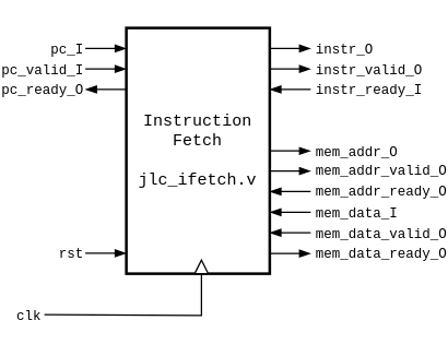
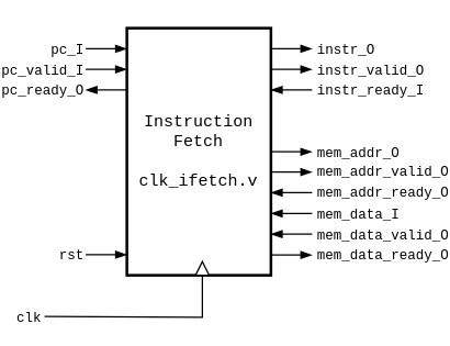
  <mxCell id="0" />
  <mxCell id="1" parent="0" />
- <mxCell id="2" value="Instruction Fetch&lt;div&gt;&lt;br&gt;&lt;div&gt;jlc_ifetch.v&lt;/div&gt;&lt;/div&gt;" style="rounded=0;whiteSpace=wrap;html=1;fontFamily=Courier New;strokeWidth=2;fillStyle=solid;" vertex="1" parent="1"><mxGeometry x="80" y="20" width="105" height="180" as="geometry" /></mxCell>
+ <mxCell id="2" value="Instruction Fetch&lt;div&gt;&lt;br&gt;&lt;div&gt;clk_ifetch.v&lt;/div&gt;&lt;/div&gt;" style="rounded=0;whiteSpace=wrap;html=1;fontFamily=Courier New;strokeWidth=2;fillStyle=solid;" vertex="1" parent="1"><mxGeometry x="80" y="20" width="105" height="180" as="geometry" /></mxCell>
  <mxCell id="3" value="" style="endArrow=none;html=1;rounded=0;endFill=1;entryX=0;entryY=0.5;entryDx=0;entryDy=0;edgeStyle=orthogonalEdgeStyle;startFill=0;" edge="1" parent="1" target="19"><mxGeometry width="50" height="50" relative="1" as="geometry"><mxPoint x="20" y="230" as="sourcePoint" /><mxPoint x="75" y="230" as="targetPoint" /></mxGeometry></mxCell>
  <mxCell id="4" value="clk" style="edgeLabel;html=1;align=right;verticalAlign=middle;resizable=0;points=[];labelPosition=left;verticalLabelPosition=middle;fontFamily=Courier New;spacingRight=2;fontSize=10;" vertex="1" connectable="0" parent="3"><mxGeometry x="-0.574" y="1" relative="1" as="geometry"><mxPoint x="-31" y="1" as="offset" /></mxGeometry></mxCell>
  <mxCell id="5" value="" style="endArrow=blockThin;html=1;rounded=0;endFill=1;" edge="1" parent="1"><mxGeometry width="50" height="50" relative="1" as="geometry"><mxPoint x="50" y="185" as="sourcePoint" /><mxPoint x="80" y="185" as="targetPoint" /></mxGeometry></mxCell>
  <mxCell id="6" value="rst" style="edgeLabel;html=1;align=right;verticalAlign=middle;resizable=0;points=[];labelPosition=left;verticalLabelPosition=middle;fontFamily=Courier New;spacingRight=2;fontSize=10;" vertex="1" connectable="0" parent="5"><mxGeometry x="-0.574" y="1" relative="1" as="geometry"><mxPoint x="-5" y="1" as="offset" /></mxGeometry></mxCell>
  <mxCell id="7" value="" style="endArrow=blockThin;html=1;rounded=0;endFill=1;" edge="1" parent="1"><mxGeometry width="50" height="50" relative="1" as="geometry"><mxPoint x="50" y="35" as="sourcePoint" /><mxPoint x="80" y="35" as="targetPoint" /></mxGeometry></mxCell>
  <mxCell id="8" value="&lt;div&gt;pc_I&lt;/div&gt;" style="edgeLabel;html=1;align=right;verticalAlign=middle;resizable=0;points=[];labelPosition=left;verticalLabelPosition=middle;fontFamily=Courier New;spacingRight=2;fontSize=10;" vertex="1" connectable="0" parent="7"><mxGeometry x="-0.574" y="1" relative="1" as="geometry"><mxPoint x="-5" y="1" as="offset" /></mxGeometry></mxCell>
  <mxCell id="9" value="" style="endArrow=none;html=1;rounded=0;endFill=1;startFill=1;startArrow=blockThin;" edge="1" parent="1"><mxGeometry width="50" height="50" relative="1" as="geometry"><mxPoint x="50" y="65" as="sourcePoint" /><mxPoint x="80" y="65" as="targetPoint" /></mxGeometry></mxCell>
  <mxCell id="10" value="&lt;div&gt;pc_ready_O&lt;/div&gt;" style="edgeLabel;html=1;align=right;verticalAlign=middle;resizable=0;points=[];labelPosition=left;verticalLabelPosition=middle;fontFamily=Courier New;spacingRight=2;fontSize=10;" vertex="1" connectable="0" parent="9"><mxGeometry x="-0.574" y="1" relative="1" as="geometry"><mxPoint x="-5" y="1" as="offset" /></mxGeometry></mxCell>
  <mxCell id="11" value="" style="endArrow=blockThin;html=1;rounded=0;endFill=1;" edge="1" parent="1"><mxGeometry width="50" height="50" relative="1" as="geometry"><mxPoint x="185" y="50" as="sourcePoint" /><mxPoint x="215" y="50" as="targetPoint" /></mxGeometry></mxCell>
  <mxCell id="12" value="&lt;div&gt;instr_valid_O&lt;/div&gt;" style="edgeLabel;html=1;align=left;verticalAlign=middle;resizable=0;points=[];labelPosition=right;verticalLabelPosition=middle;fontFamily=Courier New;spacingRight=2;fontSize=10;spacingLeft=2;" vertex="1" connectable="0" parent="11"><mxGeometry x="-0.574" y="1" relative="1" as="geometry"><mxPoint x="24" y="1" as="offset" /></mxGeometry></mxCell>
  <mxCell id="13" value="" style="endArrow=blockThin;html=1;rounded=0;endFill=1;" edge="1" parent="1"><mxGeometry width="50" height="50" relative="1" as="geometry"><mxPoint x="185" y="35" as="sourcePoint" /><mxPoint x="215" y="35" as="targetPoint" /></mxGeometry></mxCell>
  <mxCell id="14" value="&lt;div&gt;instr_O&lt;/div&gt;" style="edgeLabel;html=1;align=left;verticalAlign=middle;resizable=0;points=[];labelPosition=right;verticalLabelPosition=middle;fontFamily=Courier New;spacingRight=2;fontSize=10;spacingLeft=2;" vertex="1" connectable="0" parent="13"><mxGeometry x="-0.574" y="1" relative="1" as="geometry"><mxPoint x="24" y="1" as="offset" /></mxGeometry></mxCell>
  <mxCell id="15" value="" style="endArrow=blockThin;html=1;rounded=0;endFill=1;" edge="1" parent="1"><mxGeometry width="50" height="50" relative="1" as="geometry"><mxPoint x="185" y="124.8" as="sourcePoint" /><mxPoint x="215" y="124.8" as="targetPoint" /></mxGeometry></mxCell>
  <mxCell id="16" value="&lt;div&gt;mem_addr_valid_O&lt;/div&gt;" style="edgeLabel;html=1;align=left;verticalAlign=middle;resizable=0;points=[];labelPosition=right;verticalLabelPosition=middle;fontFamily=Courier New;spacingRight=2;fontSize=10;spacingLeft=2;" vertex="1" connectable="0" parent="15"><mxGeometry x="-0.574" y="1" relative="1" as="geometry"><mxPoint x="24" y="1" as="offset" /></mxGeometry></mxCell>
  <mxCell id="17" value="" style="endArrow=blockThin;html=1;rounded=0;endFill=1;" edge="1" parent="1"><mxGeometry width="50" height="50" relative="1" as="geometry"><mxPoint x="185" y="110" as="sourcePoint" /><mxPoint x="215" y="110.09" as="targetPoint" /></mxGeometry></mxCell>
  <mxCell id="18" value="&lt;div&gt;mem_addr_O&lt;/div&gt;" style="edgeLabel;html=1;align=left;verticalAlign=middle;resizable=0;points=[];labelPosition=right;verticalLabelPosition=middle;fontFamily=Courier New;spacingRight=2;fontSize=10;spacingLeft=2;" vertex="1" connectable="0" parent="17"><mxGeometry x="-0.574" y="1" relative="1" as="geometry"><mxPoint x="24" y="1" as="offset" /></mxGeometry></mxCell>
  <mxCell id="19" value="" style="triangle;whiteSpace=wrap;html=1;rotation=-90;" vertex="1" parent="1"><mxGeometry x="130" y="190" width="10" height="10" as="geometry" /></mxCell>
  <mxCell id="20" value="" style="endArrow=none;html=1;rounded=0;endFill=1;startArrow=blockThin;startFill=1;" edge="1" parent="1"><mxGeometry width="50" height="50" relative="1" as="geometry"><mxPoint x="185" y="139.8" as="sourcePoint" /><mxPoint x="215" y="139.8" as="targetPoint" /></mxGeometry></mxCell>
  <mxCell id="21" value="&lt;div&gt;mem_addr_ready_O&lt;/div&gt;" style="edgeLabel;html=1;align=left;verticalAlign=middle;resizable=0;points=[];labelPosition=right;verticalLabelPosition=middle;fontFamily=Courier New;spacingRight=2;fontSize=10;spacingLeft=2;" vertex="1" connectable="0" parent="20"><mxGeometry x="-0.574" y="1" relative="1" as="geometry"><mxPoint x="24" y="1" as="offset" /></mxGeometry></mxCell>
  <mxCell id="22" value="" style="endArrow=blockThin;html=1;rounded=0;endFill=1;" edge="1" parent="1"><mxGeometry width="50" height="50" relative="1" as="geometry"><mxPoint x="185" y="185.2" as="sourcePoint" /><mxPoint x="215" y="185.2" as="targetPoint" /></mxGeometry></mxCell>
  <mxCell id="23" value="&lt;div&gt;mem_data_ready_O&lt;/div&gt;" style="edgeLabel;html=1;align=left;verticalAlign=middle;resizable=0;points=[];labelPosition=right;verticalLabelPosition=middle;fontFamily=Courier New;spacingRight=2;fontSize=10;spacingLeft=2;" vertex="1" connectable="0" parent="22"><mxGeometry x="-0.574" y="1" relative="1" as="geometry"><mxPoint x="24" y="1" as="offset" /></mxGeometry></mxCell>
  <mxCell id="24" value="" style="endArrow=none;html=1;rounded=0;endFill=1;startArrow=blockThin;startFill=1;" edge="1" parent="1"><mxGeometry width="50" height="50" relative="1" as="geometry"><mxPoint x="185" y="155" as="sourcePoint" /><mxPoint x="215" y="155.09" as="targetPoint" /></mxGeometry></mxCell>
  <mxCell id="25" value="&lt;div&gt;mem_data_I&lt;/div&gt;" style="edgeLabel;html=1;align=left;verticalAlign=middle;resizable=0;points=[];labelPosition=right;verticalLabelPosition=middle;fontFamily=Courier New;spacingRight=2;fontSize=10;spacingLeft=2;" vertex="1" connectable="0" parent="24"><mxGeometry x="-0.574" y="1" relative="1" as="geometry"><mxPoint x="24" y="1" as="offset" /></mxGeometry></mxCell>
  <mxCell id="26" value="" style="endArrow=none;html=1;rounded=0;endFill=1;startArrow=blockThin;startFill=1;" edge="1" parent="1"><mxGeometry width="50" height="50" relative="1" as="geometry"><mxPoint x="185" y="170" as="sourcePoint" /><mxPoint x="215" y="170" as="targetPoint" /></mxGeometry></mxCell>
  <mxCell id="27" value="&lt;div&gt;mem_data_valid_O&lt;/div&gt;" style="edgeLabel;html=1;align=left;verticalAlign=middle;resizable=0;points=[];labelPosition=right;verticalLabelPosition=middle;fontFamily=Courier New;spacingRight=2;fontSize=10;spacingLeft=2;" vertex="1" connectable="0" parent="26"><mxGeometry x="-0.574" y="1" relative="1" as="geometry"><mxPoint x="24" y="1" as="offset" /></mxGeometry></mxCell>
  <mxCell id="28" value="" style="endArrow=blockThin;html=1;rounded=0;endFill=1;" edge="1" parent="1"><mxGeometry width="50" height="50" relative="1" as="geometry"><mxPoint x="50" y="50" as="sourcePoint" /><mxPoint x="80" y="50" as="targetPoint" /></mxGeometry></mxCell>
  <mxCell id="29" value="&lt;div&gt;pc_valid_I&lt;/div&gt;" style="edgeLabel;html=1;align=right;verticalAlign=middle;resizable=0;points=[];labelPosition=left;verticalLabelPosition=middle;fontFamily=Courier New;spacingRight=2;fontSize=10;" vertex="1" connectable="0" parent="28"><mxGeometry x="-0.574" y="1" relative="1" as="geometry"><mxPoint x="-5" y="1" as="offset" /></mxGeometry></mxCell>
  <mxCell id="30" value="" style="endArrow=none;html=1;rounded=0;endFill=1;startArrow=blockThin;startFill=1;" edge="1" parent="1"><mxGeometry width="50" height="50" relative="1" as="geometry"><mxPoint x="185" y="65" as="sourcePoint" /><mxPoint x="215" y="65" as="targetPoint" /></mxGeometry></mxCell>
  <mxCell id="31" value="&lt;div&gt;instr_ready_I&lt;/div&gt;" style="edgeLabel;html=1;align=left;verticalAlign=middle;resizable=0;points=[];labelPosition=right;verticalLabelPosition=middle;fontFamily=Courier New;spacingRight=2;fontSize=10;spacingLeft=2;" vertex="1" connectable="0" parent="30"><mxGeometry x="-0.574" y="1" relative="1" as="geometry"><mxPoint x="24" y="1" as="offset" /></mxGeometry></mxCell>
